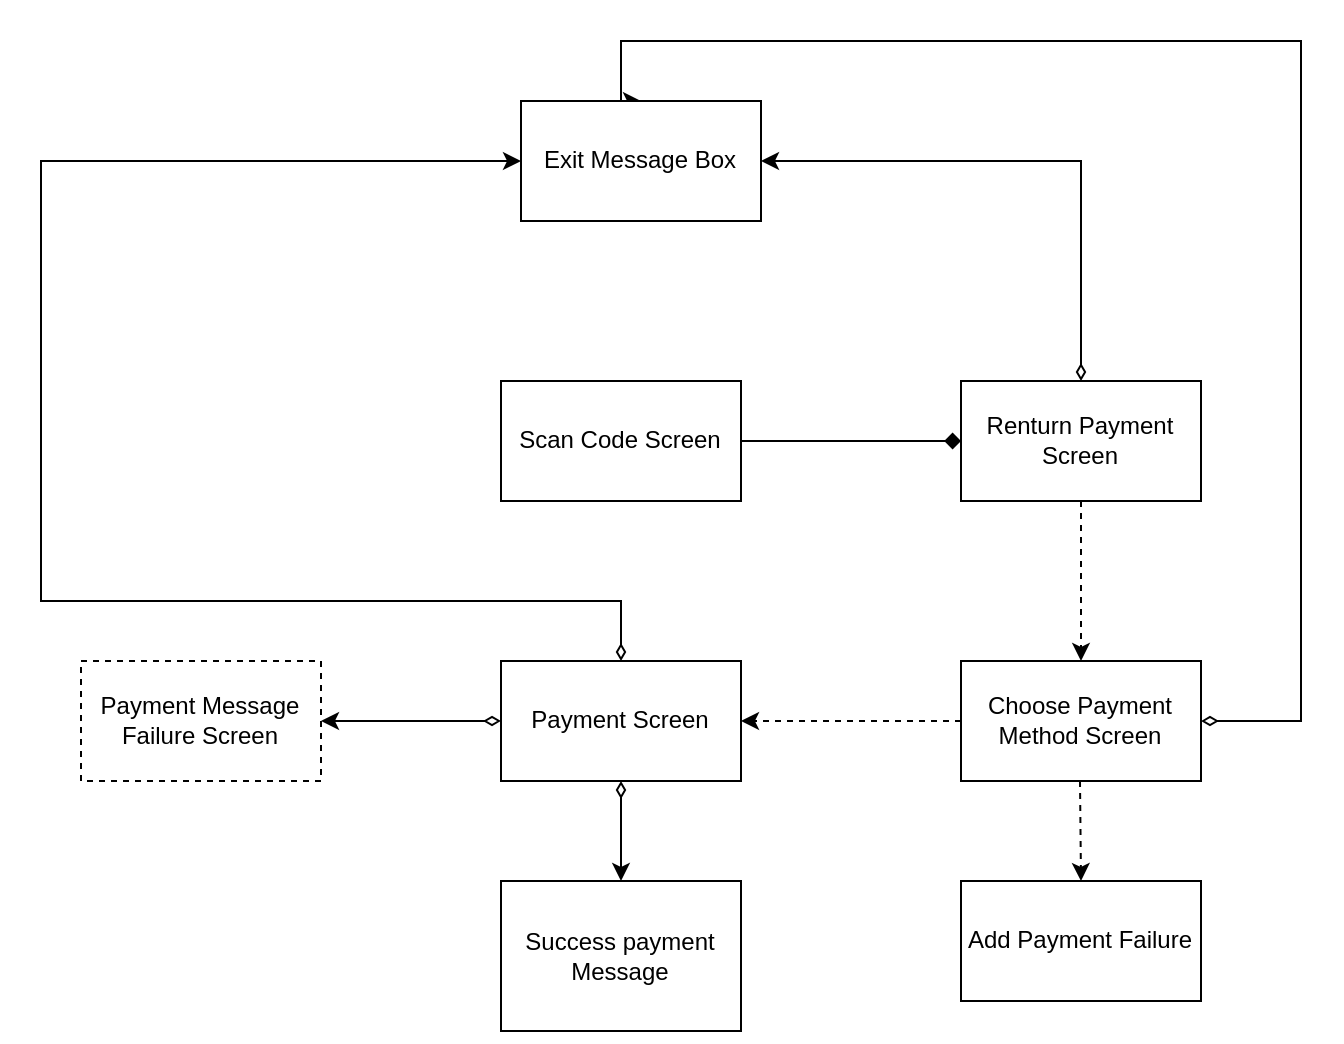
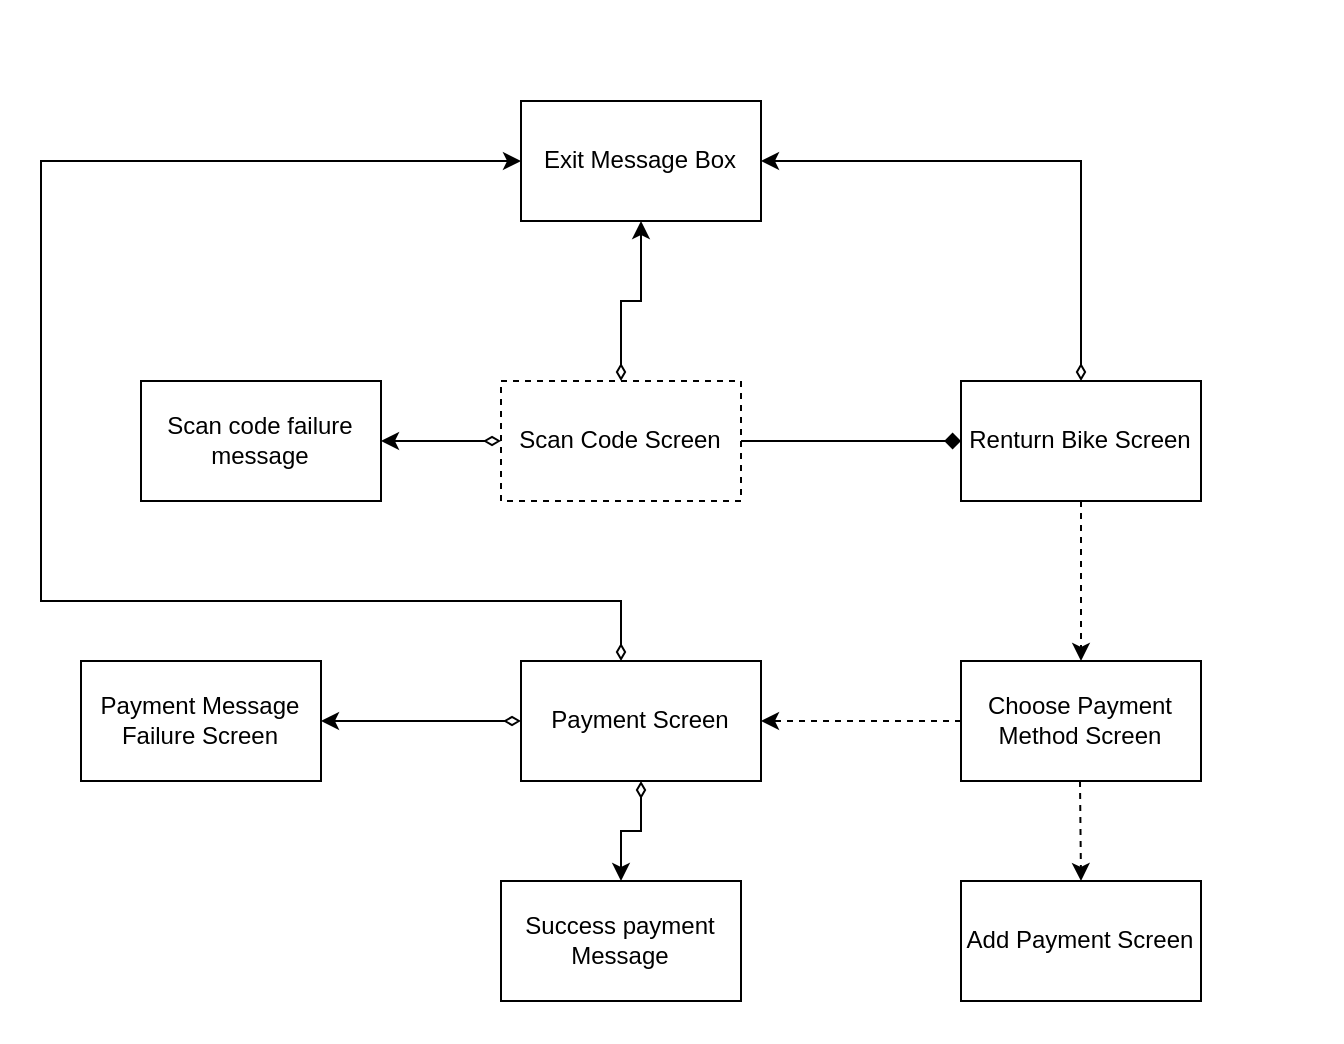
  <mxCell id="0" />
  <mxCell id="1" parent="0" />
  <mxCell id="2" style="edgeStyle=orthogonalEdgeStyle;rounded=0;orthogonalLoop=1;jettySize=auto;html=1;endArrow=diamond;" parent="1" source="5" target="8" edge="1"><mxGeometry relative="1" as="geometry" /></mxCell>
- <mxCell id="5" value="Scan Code Screen" style="rounded=0;whiteSpace=wrap;html=1;" parent="1" vertex="1"><mxGeometry x="250" y="190" width="120" height="60" as="geometry" /></mxCell>
+ <mxCell id="3" style="edgeStyle=orthogonalEdgeStyle;rounded=0;orthogonalLoop=1;jettySize=auto;html=1;startArrow=diamondThin;startFill=0;" parent="1" source="5" target="16" edge="1"><mxGeometry relative="1" as="geometry" /></mxCell>
+ <mxCell id="4" style="edgeStyle=orthogonalEdgeStyle;rounded=0;orthogonalLoop=1;jettySize=auto;html=1;startArrow=diamondThin;startFill=0;" parent="1" source="5" target="18" edge="1"><mxGeometry relative="1" as="geometry" /></mxCell>
+ <mxCell id="5" value="Scan Code Screen" style="rounded=0;whiteSpace=wrap;html=1;dashed=1;" parent="1" vertex="1"><mxGeometry x="250" y="190" width="120" height="60" as="geometry" /></mxCell>
  <mxCell id="6" style="edgeStyle=orthogonalEdgeStyle;rounded=0;orthogonalLoop=1;jettySize=auto;html=1;dashed=1;" parent="1" source="8" target="11" edge="1"><mxGeometry relative="1" as="geometry" /></mxCell>
  <mxCell id="7" style="edgeStyle=orthogonalEdgeStyle;rounded=0;orthogonalLoop=1;jettySize=auto;html=1;entryX=1;entryY=0.5;entryDx=0;entryDy=0;startArrow=diamondThin;startFill=0;" parent="1" source="8" target="16" edge="1"><mxGeometry relative="1" as="geometry"><Array as="points"><mxPoint x="540" y="80" /></Array></mxGeometry></mxCell>
- <mxCell id="8" value="Renturn Payment Screen" style="rounded=0;whiteSpace=wrap;html=1;" parent="1" vertex="1"><mxGeometry x="480" y="190" width="120" height="60" as="geometry" /></mxCell>
+ <mxCell id="8" value="Renturn Bike Screen" style="rounded=0;whiteSpace=wrap;html=1;" parent="1" vertex="1"><mxGeometry x="480" y="190" width="120" height="60" as="geometry" /></mxCell>
  <mxCell id="9" style="edgeStyle=orthogonalEdgeStyle;rounded=0;orthogonalLoop=1;jettySize=auto;html=1;dashed=1;" parent="1" source="11" target="15" edge="1"><mxGeometry relative="1" as="geometry" /></mxCell>
- <mxCell id="10" style="edgeStyle=orthogonalEdgeStyle;rounded=0;orthogonalLoop=1;jettySize=auto;html=1;startArrow=diamondThin;startFill=0;entryX=0.5;entryY=0;entryDx=0;entryDy=0;" parent="1" source="11" target="16" edge="1"><mxGeometry relative="1" as="geometry"><mxPoint x="310" y="40" as="targetPoint" /><Array as="points"><mxPoint x="650" y="360" /><mxPoint x="650" y="20" /><mxPoint x="310" y="20" /></Array></mxGeometry></mxCell>
  <mxCell id="11" value="Choose Payment Method Screen" style="rounded=0;whiteSpace=wrap;html=1;" parent="1" vertex="1"><mxGeometry x="480" y="330" width="120" height="60" as="geometry" /></mxCell>
  <mxCell id="12" style="edgeStyle=orthogonalEdgeStyle;rounded=0;orthogonalLoop=1;jettySize=auto;html=1;startArrow=diamondThin;startFill=0;" parent="1" source="15" target="17" edge="1"><mxGeometry relative="1" as="geometry" /></mxCell>
  <mxCell id="13" style="edgeStyle=orthogonalEdgeStyle;rounded=0;orthogonalLoop=1;jettySize=auto;html=1;startArrow=diamondThin;startFill=0;entryX=0;entryY=0.5;entryDx=0;entryDy=0;" parent="1" source="15" target="16" edge="1"><mxGeometry relative="1" as="geometry"><Array as="points"><mxPoint x="310" y="300" /><mxPoint x="20" y="300" /><mxPoint x="20" y="80" /></Array></mxGeometry></mxCell>
  <mxCell id="14" style="edgeStyle=orthogonalEdgeStyle;rounded=0;orthogonalLoop=1;jettySize=auto;html=1;startArrow=diamondThin;startFill=0;" parent="1" source="15" target="19" edge="1"><mxGeometry relative="1" as="geometry" /></mxCell>
- <mxCell id="15" value="Payment Screen" style="rounded=0;whiteSpace=wrap;html=1;" parent="1" vertex="1"><mxGeometry x="250" y="330" width="120" height="60" as="geometry" /></mxCell>
+ <mxCell id="15" value="Payment Screen" style="rounded=0;whiteSpace=wrap;html=1;" parent="1" vertex="1"><mxGeometry x="260" y="330" width="120" height="60" as="geometry" /></mxCell>
  <mxCell id="16" value="Exit Message Box" style="rounded=0;whiteSpace=wrap;html=1;" parent="1" vertex="1"><mxGeometry x="260" y="50" width="120" height="60" as="geometry" /></mxCell>
- <mxCell id="17" value="Payment Message Failure Screen" style="rounded=0;whiteSpace=wrap;html=1;dashed=1;" parent="1" vertex="1"><mxGeometry x="40" y="330" width="120" height="60" as="geometry" /></mxCell>
- <mxCell id="19" value="Success payment&lt;br&gt;Message" style="rounded=0;whiteSpace=wrap;html=1;" parent="1" vertex="1"><mxGeometry x="250" y="440" width="120" height="75" as="geometry" /></mxCell>
- <mxCell id="20" value="Add Payment Failure" style="rounded=0;whiteSpace=wrap;html=1;" vertex="1" parent="1"><mxGeometry x="480" y="440" width="120" height="60" as="geometry" /></mxCell>
+ <mxCell id="17" value="Payment Message Failure Screen" style="rounded=0;whiteSpace=wrap;html=1;" parent="1" vertex="1"><mxGeometry x="40" y="330" width="120" height="60" as="geometry" /></mxCell>
+ <mxCell id="18" value="Scan code failure&lt;br&gt;message" style="rounded=0;whiteSpace=wrap;html=1;" parent="1" vertex="1"><mxGeometry x="70" y="190" width="120" height="60" as="geometry" /></mxCell>
+ <mxCell id="19" value="Success payment&lt;br&gt;Message" style="rounded=0;whiteSpace=wrap;html=1;" parent="1" vertex="1"><mxGeometry x="250" y="440" width="120" height="60" as="geometry" /></mxCell>
+ <mxCell id="20" value="Add Payment Screen" style="rounded=0;whiteSpace=wrap;html=1;" vertex="1" parent="1"><mxGeometry x="480" y="440" width="120" height="60" as="geometry" /></mxCell>
  <mxCell id="21" style="rounded=0;orthogonalLoop=1;jettySize=auto;html=1;dashed=1;" edge="1" parent="1"><mxGeometry relative="1" as="geometry"><mxPoint x="539.5" y="390" as="sourcePoint" /><mxPoint x="540" y="440" as="targetPoint" /></mxGeometry></mxCell>
